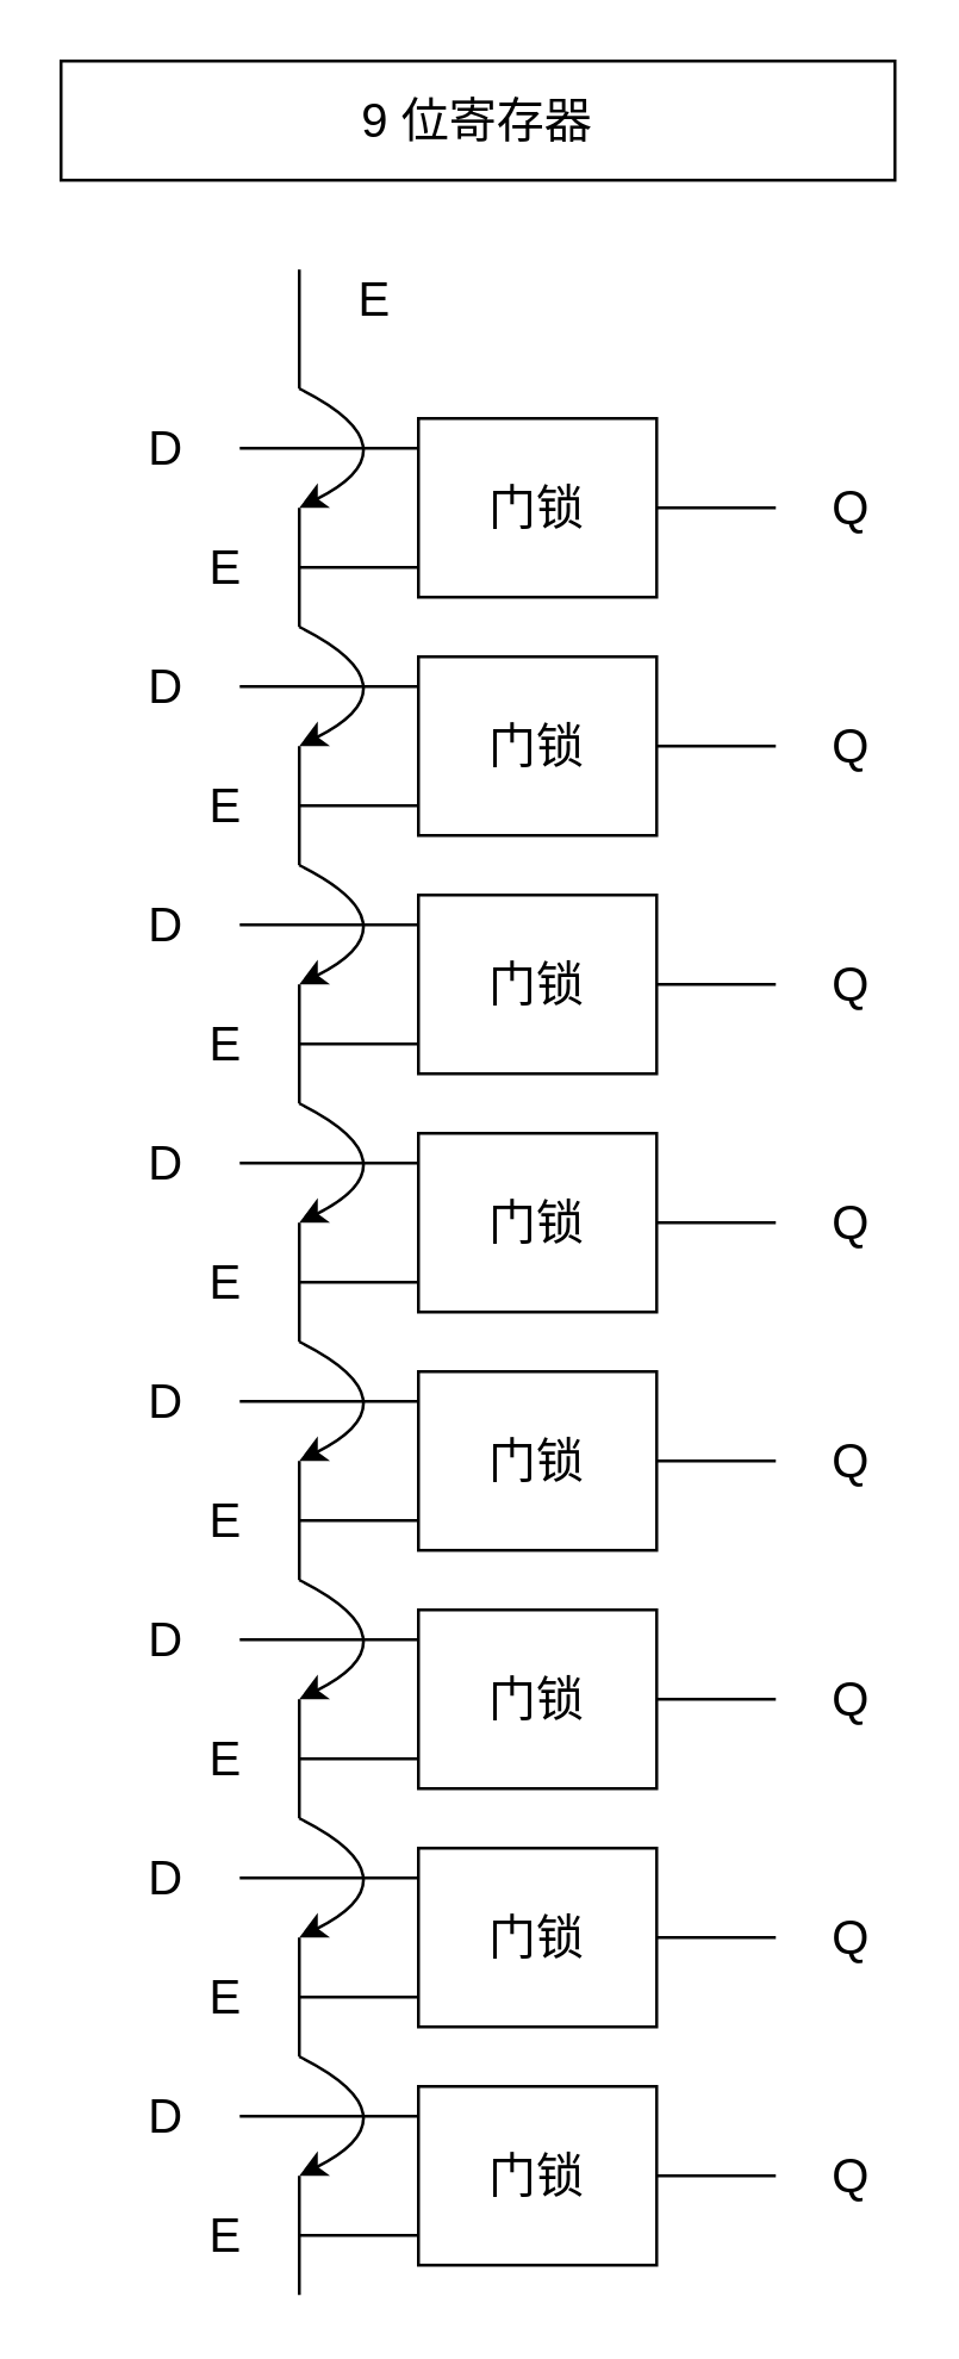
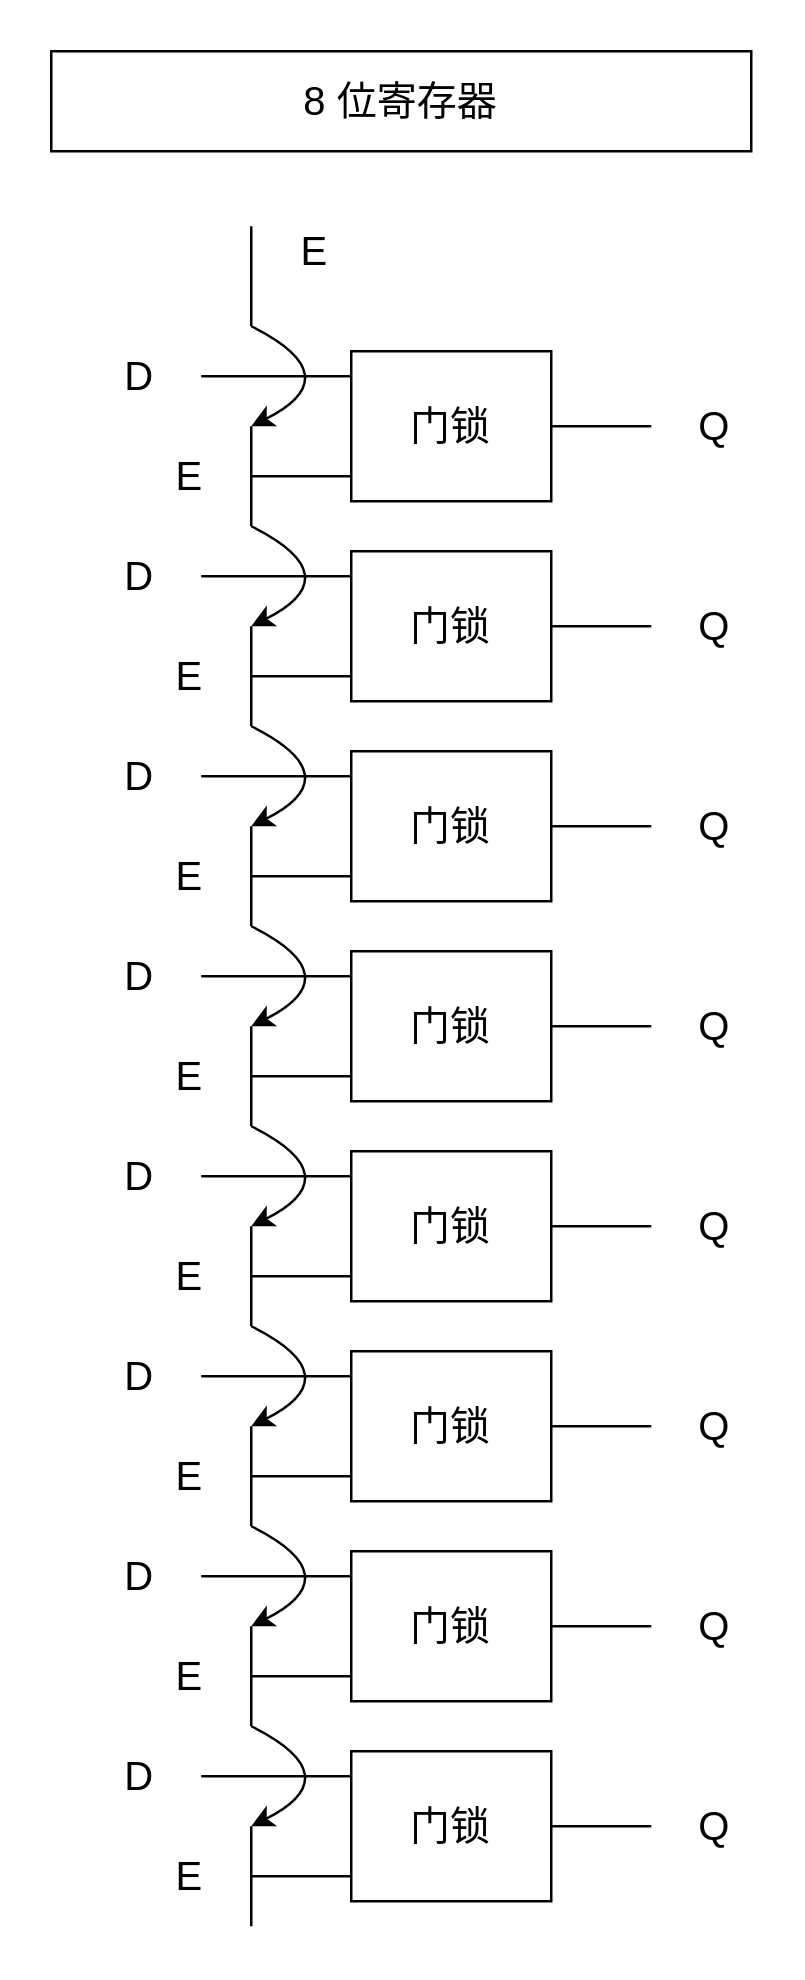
  <mxCell id="0" />
  <mxCell id="1" parent="0" />
  <mxCell id="2" value="E" style="text;html=1;align=center;verticalAlign=middle;resizable=0;points=[];autosize=1;strokeColor=none;fillColor=none;fontSize=16;container=0;" parent="1" vertex="1"><mxGeometry x="110" y="90" width="30" height="20" as="geometry" /></mxCell>
  <mxCell id="3" value="" style="curved=1;endArrow=classic;html=1;rounded=0;fontSize=16;strokeColor=#000000;" parent="1" edge="1"><mxGeometry width="50" height="50" relative="1" as="geometry"><mxPoint x="100" y="130" as="sourcePoint" /><mxPoint x="100" y="170" as="targetPoint" /><Array as="points"><mxPoint x="140" y="150" /></Array></mxGeometry></mxCell>
  <mxCell id="4" value="" style="endArrow=none;html=1;rounded=0;fontSize=16;strokeColor=#000000;" parent="1" edge="1"><mxGeometry width="50" height="50" relative="1" as="geometry"><mxPoint x="100" y="210" as="sourcePoint" /><mxPoint x="100" y="170" as="targetPoint" /></mxGeometry></mxCell>
  <mxCell id="5" value="" style="endArrow=none;html=1;rounded=0;fontSize=16;strokeColor=#000000;" parent="1" edge="1"><mxGeometry width="50" height="50" relative="1" as="geometry"><mxPoint x="100" y="130" as="sourcePoint" /><mxPoint x="100" y="90" as="targetPoint" /></mxGeometry></mxCell>
- <mxCell id="6" value="9 位寄存器" style="rounded=0;whiteSpace=wrap;html=1;fontSize=16;strokeColor=#000000;fillColor=none;container=0;" parent="1" vertex="1"><mxGeometry x="20" y="20" width="280" height="40" as="geometry" /></mxCell>
+ <mxCell id="6" value="8 位寄存器" style="rounded=0;whiteSpace=wrap;html=1;fontSize=16;strokeColor=#000000;fillColor=none;container=0;" parent="1" vertex="1"><mxGeometry x="20" y="20" width="280" height="40" as="geometry" /></mxCell>
  <mxCell id="7" value="" style="endArrow=none;html=1;rounded=0;fontSize=16;strokeColor=#000000;" parent="1" edge="1"><mxGeometry width="50" height="50" relative="1" as="geometry"><mxPoint x="80" y="150" as="sourcePoint" /><mxPoint x="180" y="150" as="targetPoint" /></mxGeometry></mxCell>
  <mxCell id="8" value="" style="endArrow=none;html=1;rounded=0;fontSize=16;strokeColor=#000000;" parent="1" edge="1"><mxGeometry width="50" height="50" relative="1" as="geometry"><mxPoint x="100" y="190" as="sourcePoint" /><mxPoint x="180" y="190" as="targetPoint" /></mxGeometry></mxCell>
  <mxCell id="9" value="" style="endArrow=none;html=1;rounded=0;fontSize=16;strokeColor=#000000;" parent="1" edge="1"><mxGeometry width="50" height="50" relative="1" as="geometry"><mxPoint x="180" y="170" as="sourcePoint" /><mxPoint x="260" y="170" as="targetPoint" /></mxGeometry></mxCell>
  <mxCell id="10" value="D" style="text;html=1;align=center;verticalAlign=middle;resizable=0;points=[];autosize=1;strokeColor=none;fillColor=none;fontSize=16;container=0;" parent="1" vertex="1"><mxGeometry x="40" y="140" width="30" height="20" as="geometry" /></mxCell>
  <mxCell id="11" value="E" style="text;html=1;align=center;verticalAlign=middle;resizable=0;points=[];autosize=1;strokeColor=none;fillColor=none;fontSize=16;container=0;" parent="1" vertex="1"><mxGeometry x="60" y="180" width="30" height="20" as="geometry" /></mxCell>
  <mxCell id="12" value="Q" style="text;html=1;align=center;verticalAlign=middle;resizable=0;points=[];autosize=1;strokeColor=none;fillColor=none;fontSize=16;container=0;" parent="1" vertex="1"><mxGeometry x="270" y="160" width="30" height="20" as="geometry" /></mxCell>
  <mxCell id="13" value="门锁" style="rounded=0;whiteSpace=wrap;html=1;fontSize=16;container=0;" parent="1" vertex="1"><mxGeometry x="140" y="140" width="80" height="60" as="geometry" /></mxCell>
  <mxCell id="14" value="" style="curved=1;endArrow=classic;html=1;rounded=0;fontSize=16;strokeColor=#000000;" parent="1" edge="1"><mxGeometry width="50" height="50" relative="1" as="geometry"><mxPoint x="100" y="210" as="sourcePoint" /><mxPoint x="100" y="250" as="targetPoint" /><Array as="points"><mxPoint x="140" y="230" /></Array></mxGeometry></mxCell>
  <mxCell id="15" value="" style="endArrow=none;html=1;rounded=0;fontSize=16;strokeColor=#000000;" parent="1" edge="1"><mxGeometry width="50" height="50" relative="1" as="geometry"><mxPoint x="100" y="290" as="sourcePoint" /><mxPoint x="100" y="250" as="targetPoint" /></mxGeometry></mxCell>
  <mxCell id="16" value="" style="endArrow=none;html=1;rounded=0;fontSize=16;strokeColor=#000000;" parent="1" edge="1"><mxGeometry width="50" height="50" relative="1" as="geometry"><mxPoint x="80" y="230" as="sourcePoint" /><mxPoint x="180" y="230" as="targetPoint" /></mxGeometry></mxCell>
  <mxCell id="17" value="" style="endArrow=none;html=1;rounded=0;fontSize=16;strokeColor=#000000;" parent="1" edge="1"><mxGeometry width="50" height="50" relative="1" as="geometry"><mxPoint x="100" y="270" as="sourcePoint" /><mxPoint x="180" y="270" as="targetPoint" /></mxGeometry></mxCell>
  <mxCell id="18" value="" style="endArrow=none;html=1;rounded=0;fontSize=16;strokeColor=#000000;" parent="1" edge="1"><mxGeometry width="50" height="50" relative="1" as="geometry"><mxPoint x="180" y="250" as="sourcePoint" /><mxPoint x="260" y="250" as="targetPoint" /></mxGeometry></mxCell>
  <mxCell id="19" value="D" style="text;html=1;align=center;verticalAlign=middle;resizable=0;points=[];autosize=1;strokeColor=none;fillColor=none;fontSize=16;container=0;" parent="1" vertex="1"><mxGeometry x="40" y="220" width="30" height="20" as="geometry" /></mxCell>
  <mxCell id="20" value="E" style="text;html=1;align=center;verticalAlign=middle;resizable=0;points=[];autosize=1;strokeColor=none;fillColor=none;fontSize=16;container=0;" parent="1" vertex="1"><mxGeometry x="60" y="260" width="30" height="20" as="geometry" /></mxCell>
  <mxCell id="21" value="Q" style="text;html=1;align=center;verticalAlign=middle;resizable=0;points=[];autosize=1;strokeColor=none;fillColor=none;fontSize=16;container=0;" parent="1" vertex="1"><mxGeometry x="270" y="240" width="30" height="20" as="geometry" /></mxCell>
  <mxCell id="22" value="门锁" style="rounded=0;whiteSpace=wrap;html=1;fontSize=16;container=0;" parent="1" vertex="1"><mxGeometry x="140" y="220" width="80" height="60" as="geometry" /></mxCell>
  <mxCell id="23" value="" style="curved=1;endArrow=classic;html=1;rounded=0;fontSize=16;strokeColor=#000000;" parent="1" edge="1"><mxGeometry width="50" height="50" relative="1" as="geometry"><mxPoint x="100" y="290" as="sourcePoint" /><mxPoint x="100" y="330" as="targetPoint" /><Array as="points"><mxPoint x="140" y="310" /></Array></mxGeometry></mxCell>
  <mxCell id="24" value="" style="endArrow=none;html=1;rounded=0;fontSize=16;strokeColor=#000000;" parent="1" edge="1"><mxGeometry width="50" height="50" relative="1" as="geometry"><mxPoint x="100" y="370" as="sourcePoint" /><mxPoint x="100" y="330" as="targetPoint" /></mxGeometry></mxCell>
  <mxCell id="25" value="" style="endArrow=none;html=1;rounded=0;fontSize=16;strokeColor=#000000;" parent="1" edge="1"><mxGeometry width="50" height="50" relative="1" as="geometry"><mxPoint x="80" y="310" as="sourcePoint" /><mxPoint x="180" y="310" as="targetPoint" /></mxGeometry></mxCell>
  <mxCell id="26" value="" style="endArrow=none;html=1;rounded=0;fontSize=16;strokeColor=#000000;" parent="1" edge="1"><mxGeometry width="50" height="50" relative="1" as="geometry"><mxPoint x="100" y="350" as="sourcePoint" /><mxPoint x="180" y="350" as="targetPoint" /></mxGeometry></mxCell>
  <mxCell id="27" value="" style="endArrow=none;html=1;rounded=0;fontSize=16;strokeColor=#000000;" parent="1" edge="1"><mxGeometry width="50" height="50" relative="1" as="geometry"><mxPoint x="180" y="330" as="sourcePoint" /><mxPoint x="260" y="330" as="targetPoint" /></mxGeometry></mxCell>
  <mxCell id="28" value="D" style="text;html=1;align=center;verticalAlign=middle;resizable=0;points=[];autosize=1;strokeColor=none;fillColor=none;fontSize=16;container=0;" parent="1" vertex="1"><mxGeometry x="40" y="300" width="30" height="20" as="geometry" /></mxCell>
  <mxCell id="29" value="E" style="text;html=1;align=center;verticalAlign=middle;resizable=0;points=[];autosize=1;strokeColor=none;fillColor=none;fontSize=16;container=0;" parent="1" vertex="1"><mxGeometry x="60" y="340" width="30" height="20" as="geometry" /></mxCell>
  <mxCell id="30" value="Q" style="text;html=1;align=center;verticalAlign=middle;resizable=0;points=[];autosize=1;strokeColor=none;fillColor=none;fontSize=16;container=0;" parent="1" vertex="1"><mxGeometry x="270" y="320" width="30" height="20" as="geometry" /></mxCell>
  <mxCell id="31" value="门锁" style="rounded=0;whiteSpace=wrap;html=1;fontSize=16;container=0;" parent="1" vertex="1"><mxGeometry x="140" y="300" width="80" height="60" as="geometry" /></mxCell>
  <mxCell id="32" value="" style="curved=1;endArrow=classic;html=1;rounded=0;fontSize=16;strokeColor=#000000;" parent="1" edge="1"><mxGeometry width="50" height="50" relative="1" as="geometry"><mxPoint x="100" y="370" as="sourcePoint" /><mxPoint x="100" y="410" as="targetPoint" /><Array as="points"><mxPoint x="140" y="390" /></Array></mxGeometry></mxCell>
  <mxCell id="33" value="" style="endArrow=none;html=1;rounded=0;fontSize=16;strokeColor=#000000;" parent="1" edge="1"><mxGeometry width="50" height="50" relative="1" as="geometry"><mxPoint x="100" y="450" as="sourcePoint" /><mxPoint x="100" y="410" as="targetPoint" /></mxGeometry></mxCell>
  <mxCell id="34" value="" style="endArrow=none;html=1;rounded=0;fontSize=16;strokeColor=#000000;" parent="1" edge="1"><mxGeometry width="50" height="50" relative="1" as="geometry"><mxPoint x="80" y="390" as="sourcePoint" /><mxPoint x="180" y="390" as="targetPoint" /></mxGeometry></mxCell>
  <mxCell id="35" value="" style="endArrow=none;html=1;rounded=0;fontSize=16;strokeColor=#000000;" parent="1" edge="1"><mxGeometry width="50" height="50" relative="1" as="geometry"><mxPoint x="100" y="430" as="sourcePoint" /><mxPoint x="180" y="430" as="targetPoint" /></mxGeometry></mxCell>
  <mxCell id="36" value="" style="endArrow=none;html=1;rounded=0;fontSize=16;strokeColor=#000000;" parent="1" edge="1"><mxGeometry width="50" height="50" relative="1" as="geometry"><mxPoint x="180" y="410" as="sourcePoint" /><mxPoint x="260" y="410" as="targetPoint" /></mxGeometry></mxCell>
  <mxCell id="37" value="D" style="text;html=1;align=center;verticalAlign=middle;resizable=0;points=[];autosize=1;strokeColor=none;fillColor=none;fontSize=16;container=0;" parent="1" vertex="1"><mxGeometry x="40" y="380" width="30" height="20" as="geometry" /></mxCell>
  <mxCell id="38" value="E" style="text;html=1;align=center;verticalAlign=middle;resizable=0;points=[];autosize=1;strokeColor=none;fillColor=none;fontSize=16;container=0;" parent="1" vertex="1"><mxGeometry x="60" y="420" width="30" height="20" as="geometry" /></mxCell>
  <mxCell id="39" value="Q" style="text;html=1;align=center;verticalAlign=middle;resizable=0;points=[];autosize=1;strokeColor=none;fillColor=none;fontSize=16;container=0;" parent="1" vertex="1"><mxGeometry x="270" y="400" width="30" height="20" as="geometry" /></mxCell>
  <mxCell id="40" value="门锁" style="rounded=0;whiteSpace=wrap;html=1;fontSize=16;container=0;" parent="1" vertex="1"><mxGeometry x="140" y="380" width="80" height="60" as="geometry" /></mxCell>
  <mxCell id="41" value="" style="curved=1;endArrow=classic;html=1;rounded=0;fontSize=16;strokeColor=#000000;" parent="1" edge="1"><mxGeometry width="50" height="50" relative="1" as="geometry"><mxPoint x="100" y="450" as="sourcePoint" /><mxPoint x="100" y="490" as="targetPoint" /><Array as="points"><mxPoint x="140" y="470" /></Array></mxGeometry></mxCell>
  <mxCell id="42" value="" style="endArrow=none;html=1;rounded=0;fontSize=16;strokeColor=#000000;" parent="1" edge="1"><mxGeometry width="50" height="50" relative="1" as="geometry"><mxPoint x="100" y="530" as="sourcePoint" /><mxPoint x="100" y="490" as="targetPoint" /></mxGeometry></mxCell>
  <mxCell id="43" value="" style="endArrow=none;html=1;rounded=0;fontSize=16;strokeColor=#000000;" parent="1" edge="1"><mxGeometry width="50" height="50" relative="1" as="geometry"><mxPoint x="80" y="470" as="sourcePoint" /><mxPoint x="180" y="470" as="targetPoint" /></mxGeometry></mxCell>
  <mxCell id="44" value="" style="endArrow=none;html=1;rounded=0;fontSize=16;strokeColor=#000000;" parent="1" edge="1"><mxGeometry width="50" height="50" relative="1" as="geometry"><mxPoint x="100" y="510" as="sourcePoint" /><mxPoint x="180" y="510" as="targetPoint" /></mxGeometry></mxCell>
  <mxCell id="45" value="" style="endArrow=none;html=1;rounded=0;fontSize=16;strokeColor=#000000;" parent="1" edge="1"><mxGeometry width="50" height="50" relative="1" as="geometry"><mxPoint x="180" y="490" as="sourcePoint" /><mxPoint x="260" y="490" as="targetPoint" /></mxGeometry></mxCell>
  <mxCell id="46" value="D" style="text;html=1;align=center;verticalAlign=middle;resizable=0;points=[];autosize=1;strokeColor=none;fillColor=none;fontSize=16;container=0;" parent="1" vertex="1"><mxGeometry x="40" y="460" width="30" height="20" as="geometry" /></mxCell>
  <mxCell id="47" value="E" style="text;html=1;align=center;verticalAlign=middle;resizable=0;points=[];autosize=1;strokeColor=none;fillColor=none;fontSize=16;container=0;" parent="1" vertex="1"><mxGeometry x="60" y="500" width="30" height="20" as="geometry" /></mxCell>
  <mxCell id="48" value="Q" style="text;html=1;align=center;verticalAlign=middle;resizable=0;points=[];autosize=1;strokeColor=none;fillColor=none;fontSize=16;container=0;" parent="1" vertex="1"><mxGeometry x="270" y="480" width="30" height="20" as="geometry" /></mxCell>
  <mxCell id="49" value="门锁" style="rounded=0;whiteSpace=wrap;html=1;fontSize=16;container=0;" parent="1" vertex="1"><mxGeometry x="140" y="460" width="80" height="60" as="geometry" /></mxCell>
  <mxCell id="50" value="" style="curved=1;endArrow=classic;html=1;rounded=0;fontSize=16;strokeColor=#000000;" parent="1" edge="1"><mxGeometry width="50" height="50" relative="1" as="geometry"><mxPoint x="100" y="530" as="sourcePoint" /><mxPoint x="100" y="570" as="targetPoint" /><Array as="points"><mxPoint x="140" y="550" /></Array></mxGeometry></mxCell>
  <mxCell id="51" value="" style="endArrow=none;html=1;rounded=0;fontSize=16;strokeColor=#000000;" parent="1" edge="1"><mxGeometry width="50" height="50" relative="1" as="geometry"><mxPoint x="100" y="610" as="sourcePoint" /><mxPoint x="100" y="570" as="targetPoint" /></mxGeometry></mxCell>
  <mxCell id="52" value="" style="endArrow=none;html=1;rounded=0;fontSize=16;strokeColor=#000000;" parent="1" edge="1"><mxGeometry width="50" height="50" relative="1" as="geometry"><mxPoint x="80" y="550" as="sourcePoint" /><mxPoint x="180" y="550" as="targetPoint" /></mxGeometry></mxCell>
  <mxCell id="53" value="" style="endArrow=none;html=1;rounded=0;fontSize=16;strokeColor=#000000;" parent="1" edge="1"><mxGeometry width="50" height="50" relative="1" as="geometry"><mxPoint x="100" y="590" as="sourcePoint" /><mxPoint x="180" y="590" as="targetPoint" /></mxGeometry></mxCell>
  <mxCell id="54" value="" style="endArrow=none;html=1;rounded=0;fontSize=16;strokeColor=#000000;" parent="1" edge="1"><mxGeometry width="50" height="50" relative="1" as="geometry"><mxPoint x="180" y="570" as="sourcePoint" /><mxPoint x="260" y="570" as="targetPoint" /></mxGeometry></mxCell>
  <mxCell id="55" value="D" style="text;html=1;align=center;verticalAlign=middle;resizable=0;points=[];autosize=1;strokeColor=none;fillColor=none;fontSize=16;container=0;" parent="1" vertex="1"><mxGeometry x="40" y="540" width="30" height="20" as="geometry" /></mxCell>
  <mxCell id="56" value="E" style="text;html=1;align=center;verticalAlign=middle;resizable=0;points=[];autosize=1;strokeColor=none;fillColor=none;fontSize=16;container=0;" parent="1" vertex="1"><mxGeometry x="60" y="580" width="30" height="20" as="geometry" /></mxCell>
  <mxCell id="57" value="Q" style="text;html=1;align=center;verticalAlign=middle;resizable=0;points=[];autosize=1;strokeColor=none;fillColor=none;fontSize=16;container=0;" parent="1" vertex="1"><mxGeometry x="270" y="560" width="30" height="20" as="geometry" /></mxCell>
  <mxCell id="58" value="门锁" style="rounded=0;whiteSpace=wrap;html=1;fontSize=16;container=0;" parent="1" vertex="1"><mxGeometry x="140" y="540" width="80" height="60" as="geometry" /></mxCell>
  <mxCell id="59" value="" style="curved=1;endArrow=classic;html=1;rounded=0;fontSize=16;strokeColor=#000000;" parent="1" edge="1"><mxGeometry width="50" height="50" relative="1" as="geometry"><mxPoint x="100" y="610" as="sourcePoint" /><mxPoint x="100" y="650" as="targetPoint" /><Array as="points"><mxPoint x="140" y="630" /></Array></mxGeometry></mxCell>
  <mxCell id="60" value="" style="endArrow=none;html=1;rounded=0;fontSize=16;strokeColor=#000000;" parent="1" edge="1"><mxGeometry width="50" height="50" relative="1" as="geometry"><mxPoint x="100" y="690" as="sourcePoint" /><mxPoint x="100" y="650" as="targetPoint" /></mxGeometry></mxCell>
  <mxCell id="61" value="" style="endArrow=none;html=1;rounded=0;fontSize=16;strokeColor=#000000;" parent="1" edge="1"><mxGeometry width="50" height="50" relative="1" as="geometry"><mxPoint x="80" y="630" as="sourcePoint" /><mxPoint x="180" y="630" as="targetPoint" /></mxGeometry></mxCell>
  <mxCell id="62" value="" style="endArrow=none;html=1;rounded=0;fontSize=16;strokeColor=#000000;" parent="1" edge="1"><mxGeometry width="50" height="50" relative="1" as="geometry"><mxPoint x="100" y="670" as="sourcePoint" /><mxPoint x="180" y="670" as="targetPoint" /></mxGeometry></mxCell>
  <mxCell id="63" value="" style="endArrow=none;html=1;rounded=0;fontSize=16;strokeColor=#000000;" parent="1" edge="1"><mxGeometry width="50" height="50" relative="1" as="geometry"><mxPoint x="180" y="650" as="sourcePoint" /><mxPoint x="260" y="650" as="targetPoint" /></mxGeometry></mxCell>
  <mxCell id="64" value="D" style="text;html=1;align=center;verticalAlign=middle;resizable=0;points=[];autosize=1;strokeColor=none;fillColor=none;fontSize=16;container=0;" parent="1" vertex="1"><mxGeometry x="40" y="620" width="30" height="20" as="geometry" /></mxCell>
  <mxCell id="65" value="E" style="text;html=1;align=center;verticalAlign=middle;resizable=0;points=[];autosize=1;strokeColor=none;fillColor=none;fontSize=16;container=0;" parent="1" vertex="1"><mxGeometry x="60" y="660" width="30" height="20" as="geometry" /></mxCell>
  <mxCell id="66" value="Q" style="text;html=1;align=center;verticalAlign=middle;resizable=0;points=[];autosize=1;strokeColor=none;fillColor=none;fontSize=16;container=0;" parent="1" vertex="1"><mxGeometry x="270" y="640" width="30" height="20" as="geometry" /></mxCell>
  <mxCell id="67" value="门锁" style="rounded=0;whiteSpace=wrap;html=1;fontSize=16;container=0;" parent="1" vertex="1"><mxGeometry x="140" y="620" width="80" height="60" as="geometry" /></mxCell>
  <mxCell id="68" value="" style="curved=1;endArrow=classic;html=1;rounded=0;fontSize=16;strokeColor=#000000;" parent="1" edge="1"><mxGeometry width="50" height="50" relative="1" as="geometry"><mxPoint x="100" y="690" as="sourcePoint" /><mxPoint x="100" y="730" as="targetPoint" /><Array as="points"><mxPoint x="140" y="710" /></Array></mxGeometry></mxCell>
  <mxCell id="69" value="" style="endArrow=none;html=1;rounded=0;fontSize=16;strokeColor=#000000;" parent="1" edge="1"><mxGeometry width="50" height="50" relative="1" as="geometry"><mxPoint x="100" y="770" as="sourcePoint" /><mxPoint x="100" y="730" as="targetPoint" /></mxGeometry></mxCell>
  <mxCell id="70" value="" style="endArrow=none;html=1;rounded=0;fontSize=16;strokeColor=#000000;" parent="1" edge="1"><mxGeometry width="50" height="50" relative="1" as="geometry"><mxPoint x="80" y="710" as="sourcePoint" /><mxPoint x="180" y="710" as="targetPoint" /></mxGeometry></mxCell>
  <mxCell id="71" value="" style="endArrow=none;html=1;rounded=0;fontSize=16;strokeColor=#000000;" parent="1" edge="1"><mxGeometry width="50" height="50" relative="1" as="geometry"><mxPoint x="100" y="750" as="sourcePoint" /><mxPoint x="180" y="750" as="targetPoint" /></mxGeometry></mxCell>
  <mxCell id="72" value="" style="endArrow=none;html=1;rounded=0;fontSize=16;strokeColor=#000000;" parent="1" edge="1"><mxGeometry width="50" height="50" relative="1" as="geometry"><mxPoint x="180" y="730" as="sourcePoint" /><mxPoint x="260" y="730" as="targetPoint" /></mxGeometry></mxCell>
  <mxCell id="73" value="D" style="text;html=1;align=center;verticalAlign=middle;resizable=0;points=[];autosize=1;strokeColor=none;fillColor=none;fontSize=16;container=0;" parent="1" vertex="1"><mxGeometry x="40" y="700" width="30" height="20" as="geometry" /></mxCell>
  <mxCell id="74" value="E" style="text;html=1;align=center;verticalAlign=middle;resizable=0;points=[];autosize=1;strokeColor=none;fillColor=none;fontSize=16;container=0;" parent="1" vertex="1"><mxGeometry x="60" y="740" width="30" height="20" as="geometry" /></mxCell>
  <mxCell id="75" value="Q" style="text;html=1;align=center;verticalAlign=middle;resizable=0;points=[];autosize=1;strokeColor=none;fillColor=none;fontSize=16;container=0;" parent="1" vertex="1"><mxGeometry x="270" y="720" width="30" height="20" as="geometry" /></mxCell>
  <mxCell id="76" value="门锁" style="rounded=0;whiteSpace=wrap;html=1;fontSize=16;container=0;" parent="1" vertex="1"><mxGeometry x="140" y="700" width="80" height="60" as="geometry" /></mxCell>
